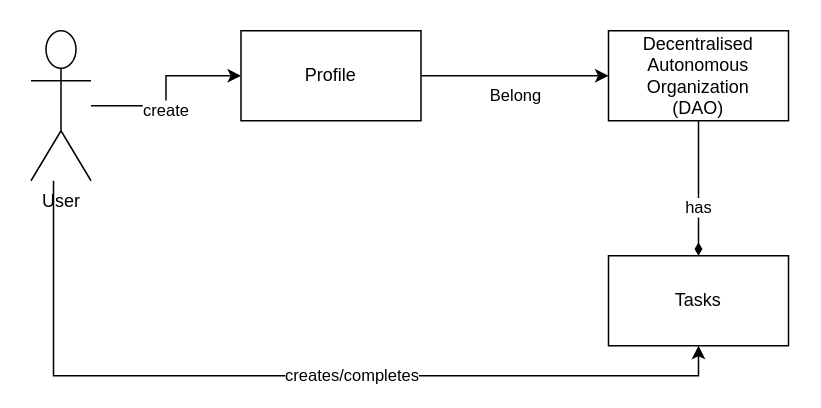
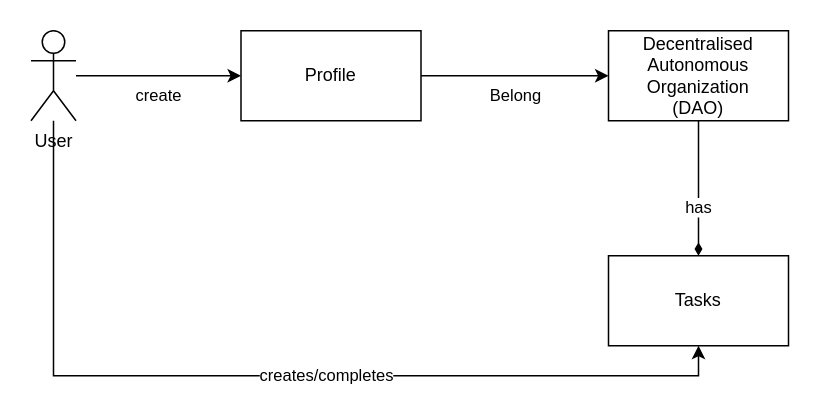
  <mxCell id="0" />
  <mxCell id="1" parent="0" />
  <mxCell id="2" value="Belong" style="edgeStyle=orthogonalEdgeStyle;rounded=0;sketch=0;orthogonalLoop=1;jettySize=auto;html=1;entryX=0;entryY=0.5;entryDx=0;entryDy=0;endArrow=classic;endFill=1;verticalAlign=top;" edge="1" parent="1" source="3" target="5"><mxGeometry relative="1" as="geometry" /></mxCell>
  <mxCell id="3" value="Profile" style="rounded=0;whiteSpace=wrap;html=1;" vertex="1" parent="1"><mxGeometry x="160" y="20" width="120" height="60" as="geometry" /></mxCell>
  <mxCell id="4" value="has" style="edgeStyle=orthogonalEdgeStyle;rounded=0;sketch=0;orthogonalLoop=1;jettySize=auto;html=1;entryX=0.5;entryY=0;entryDx=0;entryDy=0;endArrow=diamondThin;endFill=1;verticalAlign=top;" edge="1" parent="1" source="5" target="6"><mxGeometry relative="1" as="geometry" /></mxCell>
  <mxCell id="5" value="Decentralised Autonomous&lt;br&gt;Organization &lt;br&gt;(DAO)" style="rounded=0;whiteSpace=wrap;html=1;" vertex="1" parent="1"><mxGeometry x="405" y="20" width="120" height="60" as="geometry" /></mxCell>
  <mxCell id="6" value="Tasks" style="rounded=0;whiteSpace=wrap;html=1;" vertex="1" parent="1"><mxGeometry x="405" y="170" width="120" height="60" as="geometry" /></mxCell>
  <mxCell id="7" value="create" style="edgeStyle=orthogonalEdgeStyle;rounded=0;sketch=0;orthogonalLoop=1;jettySize=auto;html=1;entryX=0;entryY=0.5;entryDx=0;entryDy=0;endArrow=classic;endFill=1;verticalAlign=top;" edge="1" parent="1" source="10" target="3"><mxGeometry relative="1" as="geometry" /></mxCell>
  <mxCell id="8" style="edgeStyle=orthogonalEdgeStyle;rounded=0;orthogonalLoop=1;jettySize=auto;html=1;entryX=0.5;entryY=1;entryDx=0;entryDy=0;" edge="1" parent="1" source="10" target="6"><mxGeometry relative="1" as="geometry"><Array as="points"><mxPoint x="35" y="250" /><mxPoint x="465" y="250" /></Array></mxGeometry></mxCell>
  <mxCell id="9" value="creates/completes" style="edgeLabel;html=1;align=center;verticalAlign=middle;resizable=0;points=[];" vertex="1" connectable="0" parent="8"><mxGeometry x="0.132" y="1" relative="1" as="geometry"><mxPoint as="offset" /></mxGeometry></mxCell>
- <mxCell id="10" value="User" style="shape=umlActor;verticalLabelPosition=bottom;verticalAlign=top;html=1;outlineConnect=0;" vertex="1" parent="1"><mxGeometry x="20" y="20" width="40" height="100" as="geometry" /></mxCell>
+ <mxCell id="10" value="User" style="shape=umlActor;verticalLabelPosition=bottom;verticalAlign=top;html=1;outlineConnect=0;" vertex="1" parent="1"><mxGeometry x="20" y="20" width="30" height="60" as="geometry" /></mxCell>
